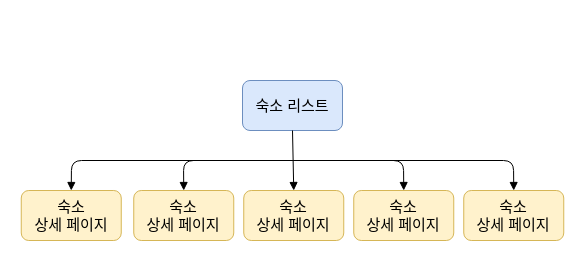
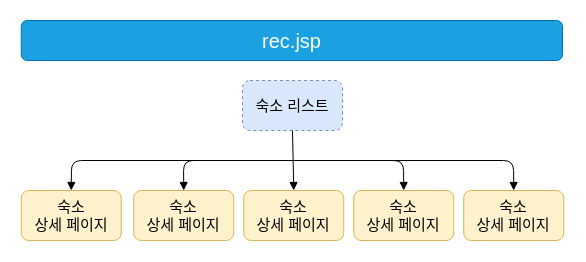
  <mxCell id="0" />
  <mxCell id="1" parent="0" />
- <mxCell id="3" value="숙소 리스트" style="rounded=1;whiteSpace=wrap;html=1;fontSize=15;fillColor=#dae8fc;strokeColor=#6c8ebf;" vertex="1" parent="1"><mxGeometry x="242" y="80" width="100" height="50" as="geometry" /></mxCell>
+ <mxCell id="2" value="rec.jsp" style="rounded=1;whiteSpace=wrap;html=1;fontSize=20;fillColor=#1ba1e2;strokeColor=#006EAF;fontColor=#ffffff;" vertex="1" parent="1"><mxGeometry x="20.75" y="20" width="541.25" height="40" as="geometry" /></mxCell>
+ <mxCell id="3" value="숙소 리스트" style="rounded=1;whiteSpace=wrap;html=1;fontSize=15;fillColor=#dae8fc;strokeColor=#6c8ebf;dashed=1;" vertex="1" parent="1"><mxGeometry x="242" y="80" width="100" height="50" as="geometry" /></mxCell>
  <mxCell id="4" value="" style="endArrow=block;html=1;endFill=1;entryX=0.5;entryY=0;entryDx=0;entryDy=0;" edge="1" parent="1" target="6"><mxGeometry width="50" height="50" relative="1" as="geometry"><mxPoint x="292" y="160" as="sourcePoint" /><mxPoint x="562" y="300" as="targetPoint" /><Array as="points"><mxPoint x="71" y="160" /></Array></mxGeometry></mxCell>
  <mxCell id="5" value="" style="endArrow=block;html=1;endFill=1;entryX=0.5;entryY=0;entryDx=0;entryDy=0;" edge="1" parent="1" target="7"><mxGeometry width="50" height="50" relative="1" as="geometry"><mxPoint x="292" y="160" as="sourcePoint" /><mxPoint x="182" y="160" as="targetPoint" /><Array as="points"><mxPoint x="183" y="160" /></Array></mxGeometry></mxCell>
  <mxCell id="6" value="숙소&lt;br&gt;상세 페이지" style="rounded=1;whiteSpace=wrap;html=1;fontSize=15;fillColor=#fff2cc;strokeColor=#d6b656;" vertex="1" parent="1"><mxGeometry x="20.75" y="190" width="100" height="50" as="geometry" /></mxCell>
  <mxCell id="7" value="숙소&lt;br&gt;상세 페이지" style="rounded=1;whiteSpace=wrap;html=1;fontSize=15;fillColor=#fff2cc;strokeColor=#d6b656;" vertex="1" parent="1"><mxGeometry x="133.25" y="190" width="100" height="50" as="geometry" /></mxCell>
  <mxCell id="8" value="숙소&lt;br&gt;상세 페이지" style="rounded=1;whiteSpace=wrap;html=1;fontSize=15;fillColor=#fff2cc;strokeColor=#d6b656;" vertex="1" parent="1"><mxGeometry x="243.25" y="190" width="100" height="50" as="geometry" /></mxCell>
  <mxCell id="9" value="숙소&lt;br&gt;상세 페이지" style="rounded=1;whiteSpace=wrap;html=1;fontSize=15;fillColor=#fff2cc;strokeColor=#d6b656;" vertex="1" parent="1"><mxGeometry x="353.25" y="190" width="100" height="50" as="geometry" /></mxCell>
  <mxCell id="10" value="숙소&lt;br&gt;상세 페이지" style="rounded=1;whiteSpace=wrap;html=1;fontSize=15;fillColor=#fff2cc;strokeColor=#d6b656;" vertex="1" parent="1"><mxGeometry x="463.25" y="190" width="100" height="50" as="geometry" /></mxCell>
  <mxCell id="11" value="" style="endArrow=block;html=1;endFill=1;entryX=0.5;entryY=0;entryDx=0;entryDy=0;exitX=0.5;exitY=1;exitDx=0;exitDy=0;" edge="1" parent="1" source="3" target="8"><mxGeometry width="50" height="50" relative="1" as="geometry"><mxPoint x="322" y="140" as="sourcePoint" /><mxPoint x="292" y="160" as="targetPoint" /></mxGeometry></mxCell>
  <mxCell id="12" value="" style="endArrow=block;html=1;endFill=1;entryX=0.5;entryY=0;entryDx=0;entryDy=0;" edge="1" parent="1" target="9"><mxGeometry width="50" height="50" relative="1" as="geometry"><mxPoint x="272" y="160" as="sourcePoint" /><mxPoint x="406" y="160" as="targetPoint" /><Array as="points"><mxPoint x="403" y="160" /></Array></mxGeometry></mxCell>
  <mxCell id="13" value="" style="endArrow=block;html=1;endFill=1;entryX=0.5;entryY=0;entryDx=0;entryDy=0;" edge="1" parent="1" target="10"><mxGeometry width="50" height="50" relative="1" as="geometry"><mxPoint x="382" y="160" as="sourcePoint" /><mxPoint x="513.25" y="180" as="targetPoint" /><Array as="points"><mxPoint x="513" y="160" /></Array></mxGeometry></mxCell>
